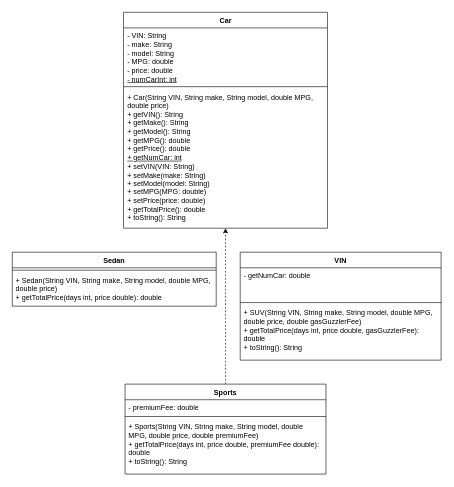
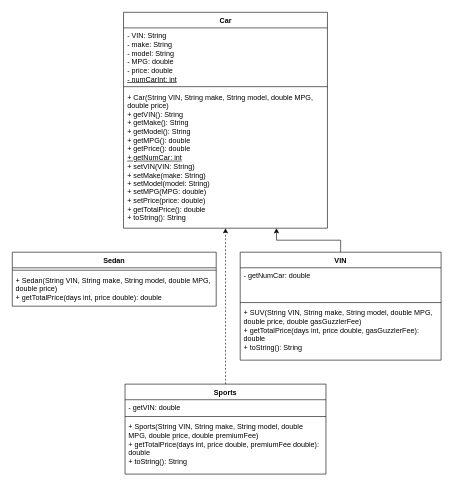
  <mxCell id="0" />
  <mxCell id="1" parent="0" />
  <mxCell id="2" value="Car" style="swimlane;fontStyle=1;align=center;verticalAlign=top;childLayout=stackLayout;horizontal=1;startSize=26;horizontalStack=0;resizeParent=1;resizeParentMax=0;resizeLast=0;collapsible=1;marginBottom=0;whiteSpace=wrap;html=1;" parent="1" vertex="1"><mxGeometry x="205.5" y="20" width="340" height="360" as="geometry" /></mxCell>
  <mxCell id="3" value="&lt;div&gt;- VIN: String&lt;/div&gt;&lt;div&gt;- make: String&lt;/div&gt;&lt;div&gt;- model: String&lt;/div&gt;&lt;div&gt;- MPG: double&lt;/div&gt;&lt;div&gt;- price: double&lt;/div&gt;&lt;div&gt;&lt;u&gt;- numCarInt: int&lt;/u&gt;&lt;/div&gt;" style="text;strokeColor=none;fillColor=none;align=left;verticalAlign=top;spacingLeft=4;spacingRight=4;overflow=hidden;rotatable=0;points=[[0,0.5],[1,0.5]];portConstraint=eastwest;whiteSpace=wrap;html=1;" parent="2" vertex="1"><mxGeometry y="26" width="340" height="94" as="geometry" /></mxCell>
  <mxCell id="4" value="" style="line;strokeWidth=1;fillColor=none;align=left;verticalAlign=middle;spacingTop=-1;spacingLeft=3;spacingRight=3;rotatable=0;labelPosition=right;points=[];portConstraint=eastwest;strokeColor=inherit;" parent="2" vertex="1"><mxGeometry y="120" width="340" height="8" as="geometry" /></mxCell>
  <mxCell id="5" value="&lt;div&gt;+ Car(String VIN, String make, String model, double MPG, double price)&lt;/div&gt;&lt;div&gt;+ getVIN(): String&lt;/div&gt;&lt;div&gt;+ getMake(): String&lt;/div&gt;&lt;div&gt;+ getModel(): String&lt;/div&gt;&lt;div&gt;+ getMPG(): double&lt;/div&gt;&lt;div&gt;+ getPrice(): double&lt;/div&gt;&lt;div&gt;&lt;u&gt;+ getNumCar: int&lt;/u&gt;&lt;/div&gt;&lt;div&gt;+ setVIN(VIN: String)&lt;/div&gt;&lt;div&gt;+ setMake(make: String)&lt;/div&gt;&lt;div&gt;+ setModel(model: String)&lt;/div&gt;&lt;div&gt;+ setMPG(MPG: double)&lt;/div&gt;&lt;div&gt;+ setPrice(price: double)&lt;/div&gt;&lt;div&gt;+ getTotalPrice(): double&lt;/div&gt;&lt;div&gt;+ toString(): String&lt;/div&gt;" style="text;strokeColor=none;fillColor=none;align=left;verticalAlign=top;spacingLeft=4;spacingRight=4;overflow=hidden;rotatable=0;points=[[0,0.5],[1,0.5]];portConstraint=eastwest;whiteSpace=wrap;html=1;" parent="2" vertex="1"><mxGeometry y="128" width="340" height="232" as="geometry" /></mxCell>
  <mxCell id="6" value="Sedan" style="swimlane;fontStyle=1;align=center;verticalAlign=top;childLayout=stackLayout;horizontal=1;startSize=26;horizontalStack=0;resizeParent=1;resizeParentMax=0;resizeLast=0;collapsible=1;marginBottom=0;whiteSpace=wrap;html=1;" parent="1" vertex="1"><mxGeometry x="20" y="420" width="340" height="90" as="geometry" /></mxCell>
  <mxCell id="7" value="" style="line;strokeWidth=1;fillColor=none;align=left;verticalAlign=middle;spacingTop=-1;spacingLeft=3;spacingRight=3;rotatable=0;labelPosition=right;points=[];portConstraint=eastwest;strokeColor=inherit;" parent="6" vertex="1"><mxGeometry y="26" width="340" height="8" as="geometry" /></mxCell>
  <mxCell id="8" value="&lt;div&gt;+ Sedan(String VIN, String make, String model, double MPG, double price)&lt;/div&gt;&lt;div&gt;+ getTotalPrice(days int, price double): double&lt;/div&gt;" style="text;strokeColor=none;fillColor=none;align=left;verticalAlign=top;spacingLeft=4;spacingRight=4;overflow=hidden;rotatable=0;points=[[0,0.5],[1,0.5]];portConstraint=eastwest;whiteSpace=wrap;html=1;" parent="6" vertex="1"><mxGeometry y="34" width="340" height="56" as="geometry" /></mxCell>
  <mxCell id="9" style="edgeStyle=orthogonalEdgeStyle;rounded=0;orthogonalLoop=1;jettySize=auto;html=1;exitX=0.5;exitY=0;exitDx=0;exitDy=0;entryX=0.5;entryY=1;entryDx=0;entryDy=0;dashed=1;" parent="1" source="10" target="2" edge="1"><mxGeometry relative="1" as="geometry" /></mxCell>
  <mxCell id="10" value="Sports" style="swimlane;fontStyle=1;align=center;verticalAlign=top;childLayout=stackLayout;horizontal=1;startSize=26;horizontalStack=0;resizeParent=1;resizeParentMax=0;resizeLast=0;collapsible=1;marginBottom=0;whiteSpace=wrap;html=1;" parent="1" vertex="1"><mxGeometry x="208" y="640" width="335" height="150" as="geometry" /></mxCell>
- <mxCell id="11" value="- premiumFee: double" style="text;strokeColor=none;fillColor=none;align=left;verticalAlign=top;spacingLeft=4;spacingRight=4;overflow=hidden;rotatable=0;points=[[0,0.5],[1,0.5]];portConstraint=eastwest;whiteSpace=wrap;html=1;" parent="10" vertex="1"><mxGeometry y="26" width="335" height="24" as="geometry" /></mxCell>
+ <mxCell id="11" value="- getVIN: double" style="text;strokeColor=none;fillColor=none;align=left;verticalAlign=top;spacingLeft=4;spacingRight=4;overflow=hidden;rotatable=0;points=[[0,0.5],[1,0.5]];portConstraint=eastwest;whiteSpace=wrap;html=1;" parent="10" vertex="1"><mxGeometry y="26" width="335" height="24" as="geometry" /></mxCell>
  <mxCell id="12" value="" style="line;strokeWidth=1;fillColor=none;align=left;verticalAlign=middle;spacingTop=-1;spacingLeft=3;spacingRight=3;rotatable=0;labelPosition=right;points=[];portConstraint=eastwest;strokeColor=inherit;" parent="10" vertex="1"><mxGeometry y="50" width="335" height="8" as="geometry" /></mxCell>
  <mxCell id="13" value="&lt;div&gt;+ Sports(String VIN, String make, String model, double MPG, double price, double premiumFee)&lt;/div&gt;&lt;div&gt;+ getTotalPrice(days int, price double, premiumFee double): double&lt;/div&gt;&lt;div&gt;+ toString(): String&lt;/div&gt;" style="text;strokeColor=none;fillColor=none;align=left;verticalAlign=top;spacingLeft=4;spacingRight=4;overflow=hidden;rotatable=0;points=[[0,0.5],[1,0.5]];portConstraint=eastwest;whiteSpace=wrap;html=1;" parent="10" vertex="1"><mxGeometry y="58" width="335" height="92" as="geometry" /></mxCell>
+ <mxCell id="14" style="edgeStyle=orthogonalEdgeStyle;rounded=0;orthogonalLoop=1;jettySize=auto;html=1;exitX=0.5;exitY=0;exitDx=0;exitDy=0;entryX=0.75;entryY=1;entryDx=0;entryDy=0;flowAnimation=0;strokeColor=default;" parent="1" source="15" target="2" edge="1"><mxGeometry relative="1" as="geometry" /></mxCell>
  <mxCell id="15" value="VIN" style="swimlane;fontStyle=1;align=center;verticalAlign=top;childLayout=stackLayout;horizontal=1;startSize=26;horizontalStack=0;resizeParent=1;resizeParentMax=0;resizeLast=0;collapsible=1;marginBottom=0;whiteSpace=wrap;html=1;" parent="1" vertex="1"><mxGeometry x="400" y="420" width="335" height="180" as="geometry" /></mxCell>
  <mxCell id="16" value="- getNumCar: double" style="text;strokeColor=none;fillColor=none;align=left;verticalAlign=top;spacingLeft=4;spacingRight=4;overflow=hidden;rotatable=0;points=[[0,0.5],[1,0.5]];portConstraint=eastwest;whiteSpace=wrap;html=1;" parent="15" vertex="1"><mxGeometry y="26" width="335" height="54" as="geometry" /></mxCell>
  <mxCell id="17" value="" style="line;strokeWidth=1;fillColor=none;align=left;verticalAlign=middle;spacingTop=-1;spacingLeft=3;spacingRight=3;rotatable=0;labelPosition=right;points=[];portConstraint=eastwest;strokeColor=inherit;" parent="15" vertex="1"><mxGeometry y="80" width="335" height="8" as="geometry" /></mxCell>
  <mxCell id="18" value="&lt;div&gt;+ SUV(String VIN, String make, String model, double MPG, double price, double gasGuzzlerFee)&lt;/div&gt;&lt;div&gt;+ getTotalPrice(days int, price double, gasGuzzlerFee): double&lt;/div&gt;&lt;div&gt;+ toString(): String&lt;/div&gt;" style="text;strokeColor=none;fillColor=none;align=left;verticalAlign=top;spacingLeft=4;spacingRight=4;overflow=hidden;rotatable=0;points=[[0,0.5],[1,0.5]];portConstraint=eastwest;whiteSpace=wrap;html=1;" parent="15" vertex="1"><mxGeometry y="88" width="335" height="92" as="geometry" /></mxCell>
